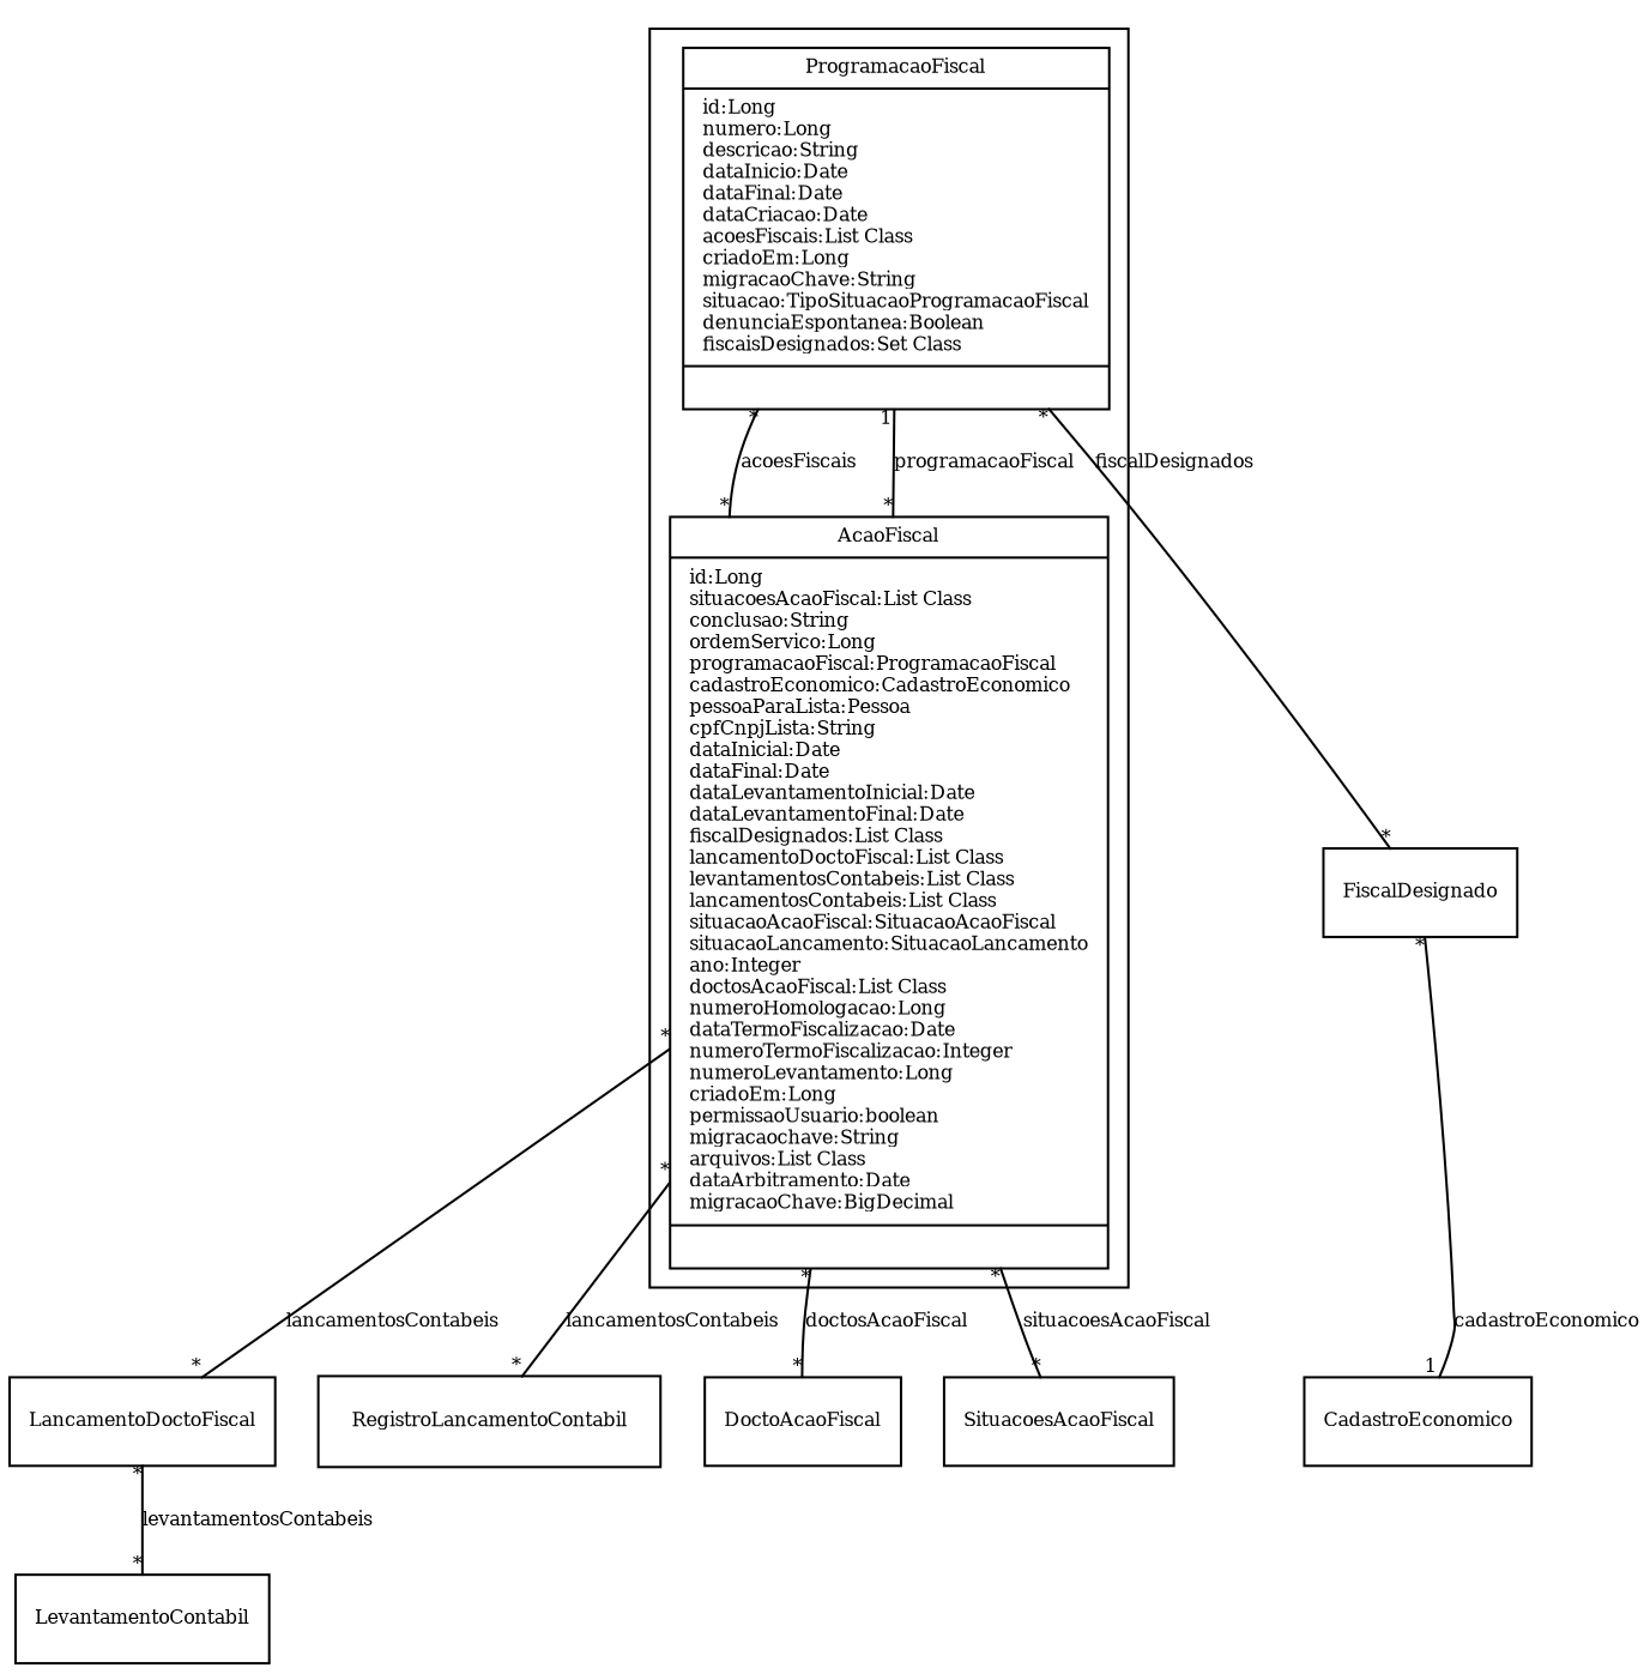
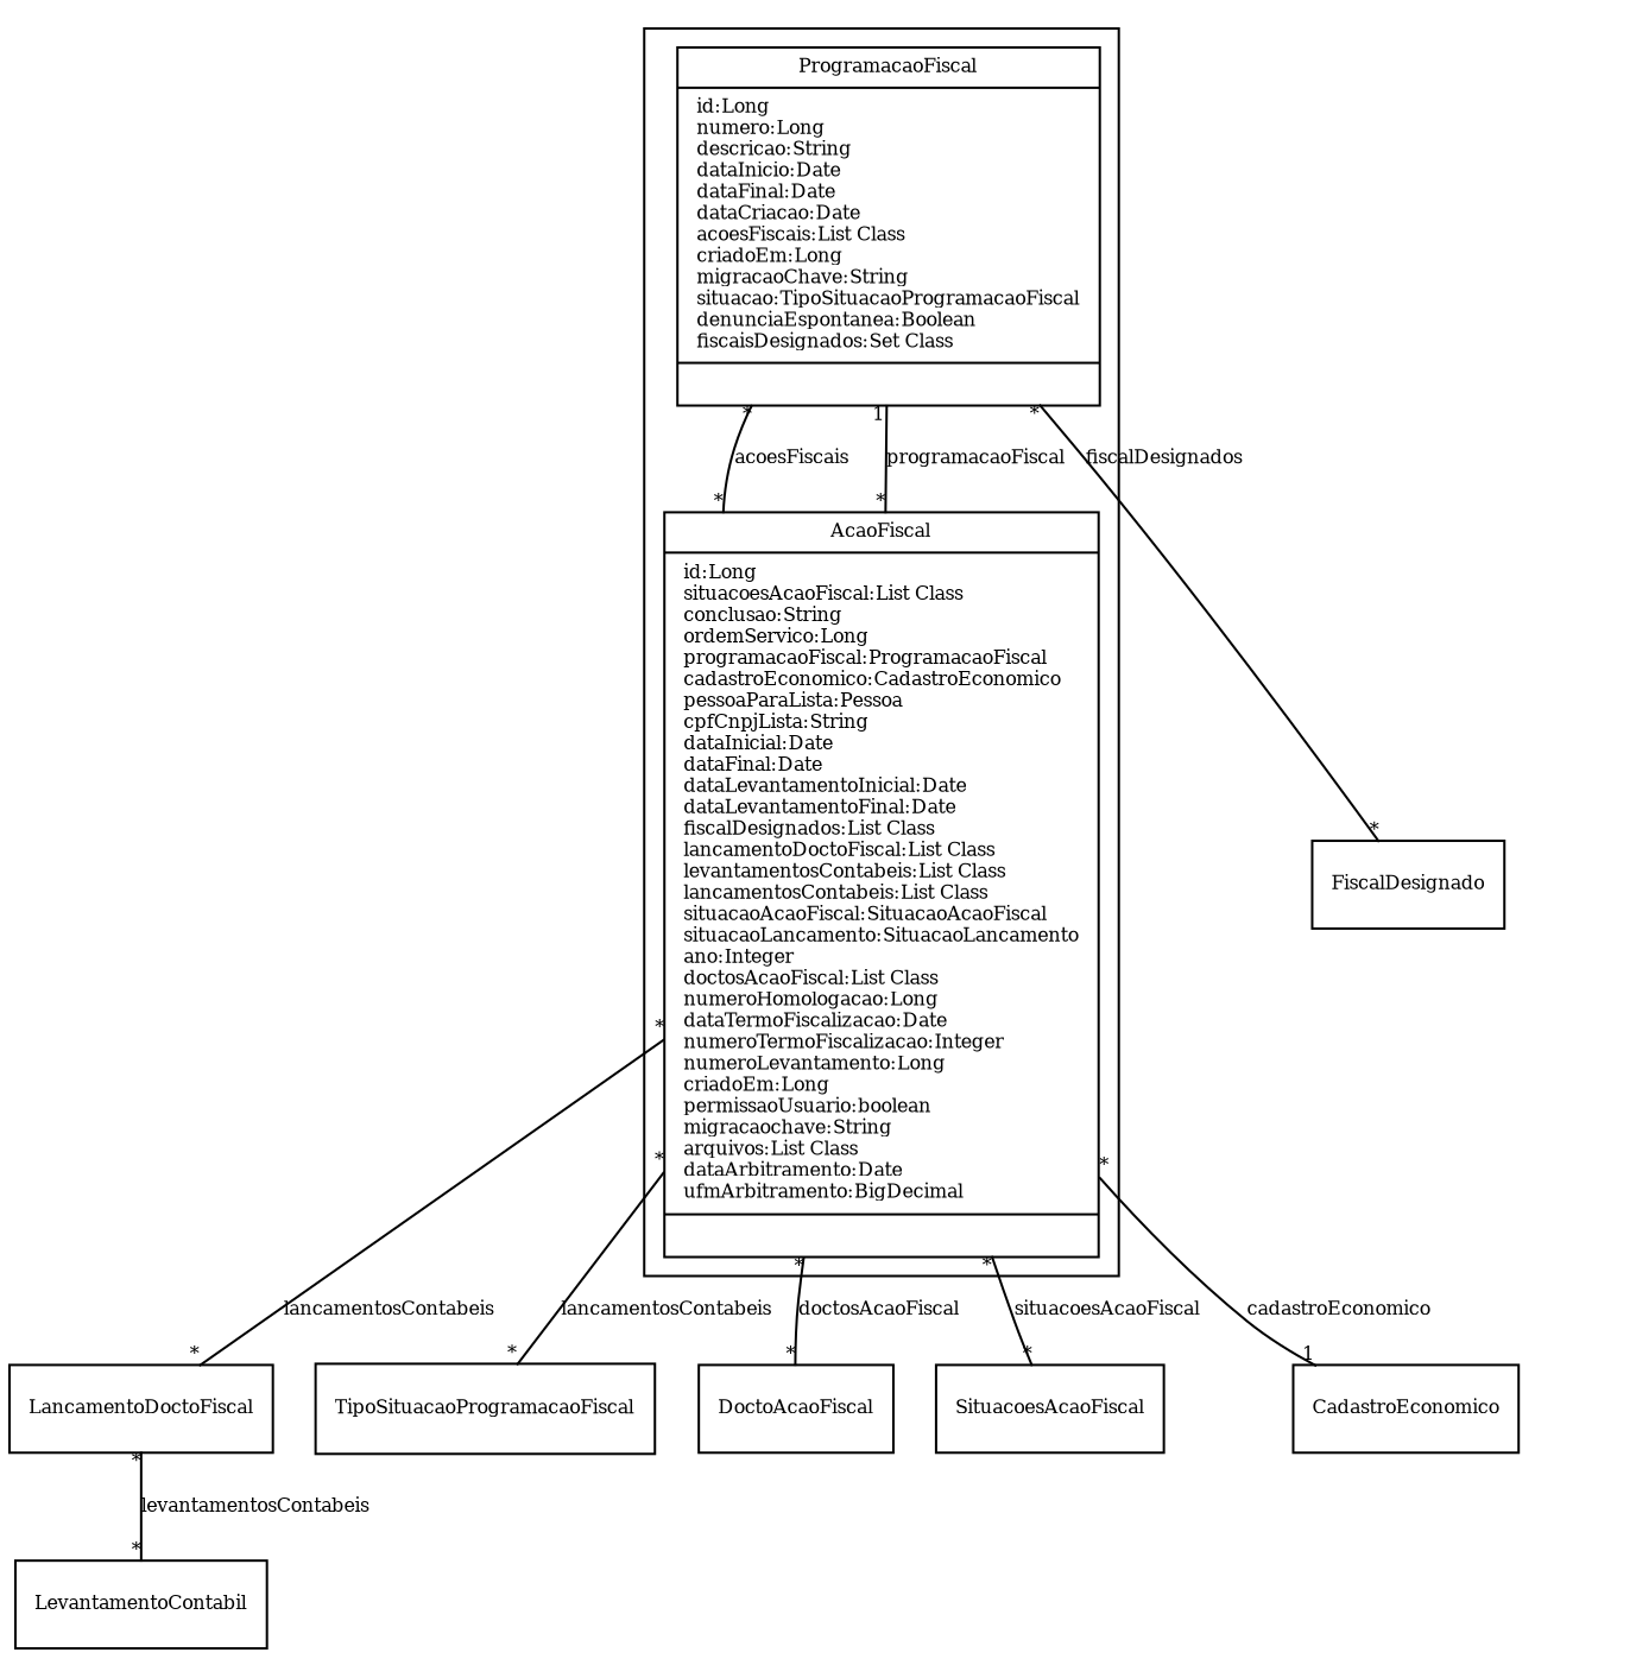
  digraph {
    fontname="Times-Roman"
    fontsize=8
    node [fontname="Times-Roman" fontsize=8 shape=record]
    edge [arrowhead=none fontname="Times-Roman" fontsize=8 headlabel="*" taillabel="*"]
    n1 [label="{ProgramacaoFiscal|id:Long\lnumero:Long\ldescricao:String\ldataInicio:Date\ldataFinal:Date\ldataCriacao:Date\lacoesFiscais:List Class\lcriadoEm:Long\lmigracaoChave:String\lsituacao:TipoSituacaoProgramacaoFiscal\ldenunciaEspontanea:Boolean\lfiscaisDesignados:Set Class\l|\l}"]
-   n2 [label="{AcaoFiscal|id:Long\lsituacoesAcaoFiscal:List Class\lconclusao:String\lordemServico:Long\lprogramacaoFiscal:ProgramacaoFiscal\lcadastroEconomico:CadastroEconomico\lpessoaParaLista:Pessoa\lcpfCnpjLista:String\ldataInicial:Date\ldataFinal:Date\ldataLevantamentoInicial:Date\ldataLevantamentoFinal:Date\lfiscalDesignados:List Class\llancamentoDoctoFiscal:List Class\llevantamentosContabeis:List Class\llancamentosContabeis:List Class\lsituacaoAcaoFiscal:SituacaoAcaoFiscal\lsituacaoLancamento:SituacaoLancamento\lano:Integer\ldoctosAcaoFiscal:List Class\lnumeroHomologacao:Long\ldataTermoFiscalizacao:Date\lnumeroTermoFiscalizacao:Integer\lnumeroLevantamento:Long\lcriadoEm:Long\lpermissaoUsuario:boolean\lmigracaochave:String\larquivos:List Class\ldataArbitramento:Date\lmigracaoChave:BigDecimal\l|\l}"]
+   n2 [label="{AcaoFiscal|id:Long\lsituacoesAcaoFiscal:List Class\lconclusao:String\lordemServico:Long\lprogramacaoFiscal:ProgramacaoFiscal\lcadastroEconomico:CadastroEconomico\lpessoaParaLista:Pessoa\lcpfCnpjLista:String\ldataInicial:Date\ldataFinal:Date\ldataLevantamentoInicial:Date\ldataLevantamentoFinal:Date\lfiscalDesignados:List Class\llancamentoDoctoFiscal:List Class\llevantamentosContabeis:List Class\llancamentosContabeis:List Class\lsituacaoAcaoFiscal:SituacaoAcaoFiscal\lsituacaoLancamento:SituacaoLancamento\lano:Integer\ldoctosAcaoFiscal:List Class\lnumeroHomologacao:Long\ldataTermoFiscalizacao:Date\lnumeroTermoFiscalizacao:Integer\lnumeroLevantamento:Long\lcriadoEm:Long\lpermissaoUsuario:boolean\lmigracaochave:String\larquivos:List Class\ldataArbitramento:Date\lufmArbitramento:BigDecimal\l|\l}"]
    FiscalDesignado
    SituacoesAcaoFiscal
    CadastroEconomico
    LancamentoDoctoFiscal
-   RegistroLancamentoContabil
+   RegistroLancamentoContabil [label=TipoSituacaoProgramacaoFiscal]
    DoctoAcaoFiscal
    LevantamentoContabil
    subgraph cluster_1 {
      n1
      n2
    }
    n1 -> n2 [label=acoesFiscais]
    n1 -> FiscalDesignado [label=fiscalDesignados]
    n2 -> n1 [headlabel=1 label=programacaoFiscal]
    n2 -> SituacoesAcaoFiscal [label=situacoesAcaoFiscal]
-   FiscalDesignado -> CadastroEconomico [headlabel=1 label=cadastroEconomico]
+   n2 -> CadastroEconomico [headlabel=1 label=cadastroEconomico]
    n2 -> LancamentoDoctoFiscal [label=lancamentosContabeis]
    n2 -> RegistroLancamentoContabil [label=lancamentosContabeis]
    n2 -> DoctoAcaoFiscal [label=doctosAcaoFiscal]
    LancamentoDoctoFiscal -> LevantamentoContabil [label=levantamentosContabeis]
  }
